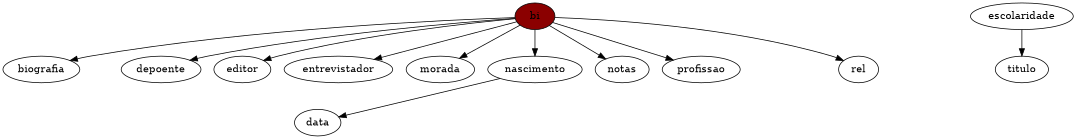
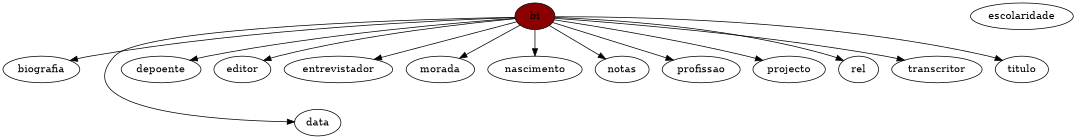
  digraph {
    node [fillcolor=white style=filled]
    bi [fillcolor=red4]
    biografia
    data
    depoente
    editor
    entrevistador
    morada
    nascimento
    notas
    profissao
+   projecto
    rel
    titulo
+   transcritor
    escolaridade
    bi -> biografia
-   nascimento -> data
+   bi -> data
    bi -> depoente
    bi -> editor
    bi -> entrevistador
    bi -> morada
    bi -> nascimento
    bi -> notas
    bi -> profissao
+   bi -> projecto
    bi -> rel
-   escolaridade -> titulo
+   bi -> titulo
+   bi -> transcritor
  }
